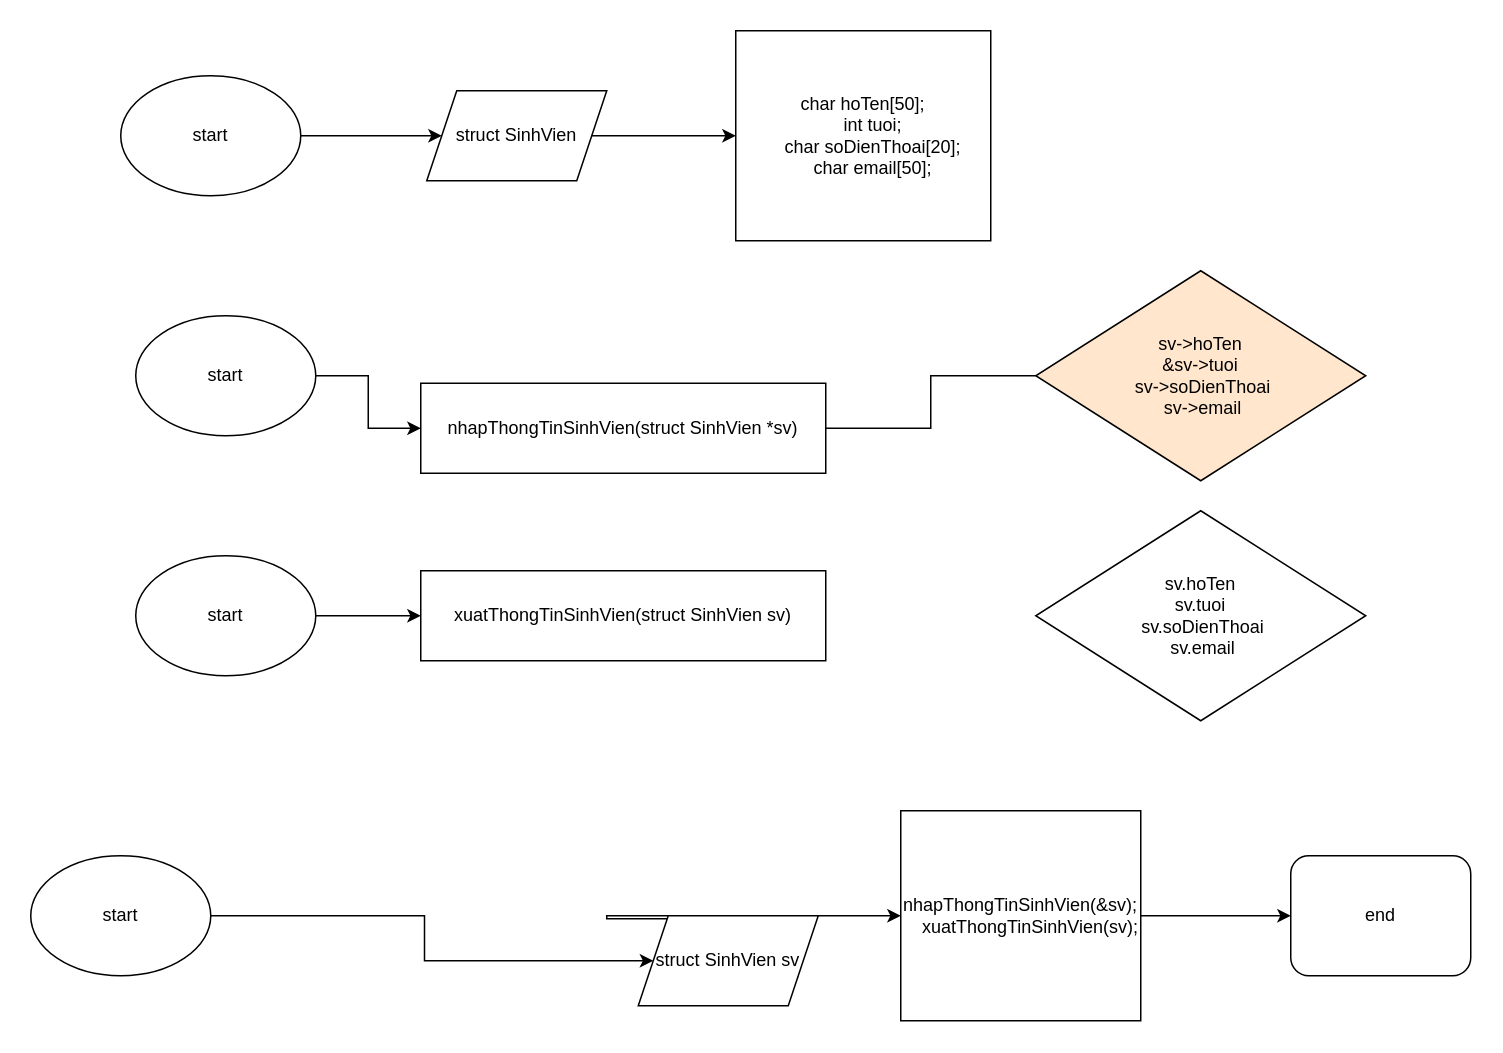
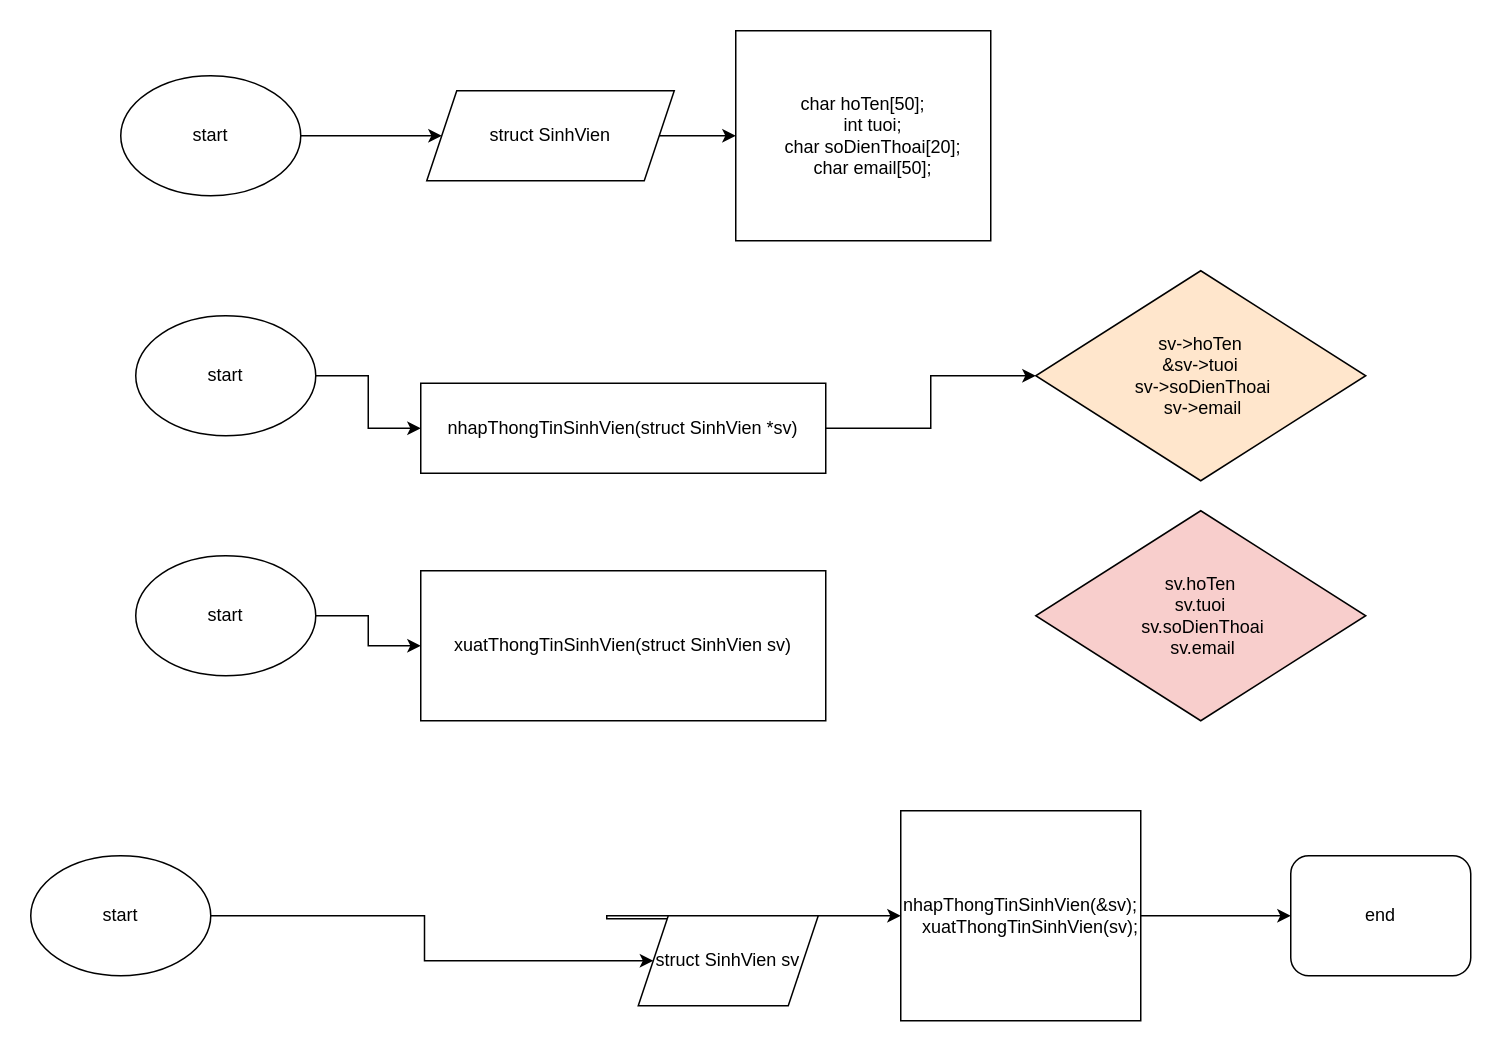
  <mxCell id="0" />
  <mxCell id="1" parent="0" />
  <mxCell id="2" style="edgeStyle=orthogonalEdgeStyle;rounded=0;orthogonalLoop=1;jettySize=auto;html=1;" parent="1" source="3" target="7" edge="1"><mxGeometry relative="1" as="geometry" /></mxCell>
  <mxCell id="3" value="start" style="ellipse;whiteSpace=wrap;html=1;" parent="1" vertex="1"><mxGeometry x="20" y="570" width="120" height="80" as="geometry" /></mxCell>
  <mxCell id="4" value="" style="edgeStyle=orthogonalEdgeStyle;rounded=0;orthogonalLoop=1;jettySize=auto;html=1;" parent="1" source="5" target="8" edge="1"><mxGeometry relative="1" as="geometry" /></mxCell>
  <mxCell id="5" value="&lt;div&gt;nhapThongTinSinhVien(&amp;amp;sv);&lt;/div&gt;&lt;div&gt;&amp;nbsp; &amp;nbsp; xuatThongTinSinhVien(sv);&lt;/div&gt;" style="rounded=0;whiteSpace=wrap;html=1;" parent="1" vertex="1"><mxGeometry x="600" y="540" width="160" height="140" as="geometry" /></mxCell>
  <mxCell id="6" style="edgeStyle=orthogonalEdgeStyle;rounded=0;orthogonalLoop=1;jettySize=auto;html=1;exitX=1;exitY=0.75;exitDx=0;exitDy=0;" parent="1" source="7" target="5" edge="1"><mxGeometry relative="1" as="geometry"><Array as="points"><mxPoint x="404" y="612" /><mxPoint x="404" y="610" /></Array></mxGeometry></mxCell>
  <mxCell id="7" value="struct SinhVien sv" style="shape=parallelogram;perimeter=parallelogramPerimeter;whiteSpace=wrap;html=1;fixedSize=1;" parent="1" vertex="1"><mxGeometry x="425" y="610" width="120" height="60" as="geometry" /></mxCell>
  <mxCell id="8" value="end" style="whiteSpace=wrap;html=1;rounded=1;" parent="1" vertex="1"><mxGeometry x="860" y="570" width="120" height="80" as="geometry" /></mxCell>
  <mxCell id="9" value="" style="edgeStyle=orthogonalEdgeStyle;rounded=0;orthogonalLoop=1;jettySize=auto;html=1;" edge="1" parent="1" source="10" target="12"><mxGeometry relative="1" as="geometry" /></mxCell>
  <mxCell id="10" value="start" style="ellipse;whiteSpace=wrap;html=1;" vertex="1" parent="1"><mxGeometry x="80" y="50" width="120" height="80" as="geometry" /></mxCell>
  <mxCell id="11" value="" style="edgeStyle=orthogonalEdgeStyle;rounded=0;orthogonalLoop=1;jettySize=auto;html=1;" edge="1" parent="1" source="12" target="13"><mxGeometry relative="1" as="geometry" /></mxCell>
- <mxCell id="12" value="struct SinhVien" style="shape=parallelogram;perimeter=parallelogramPerimeter;whiteSpace=wrap;html=1;fixedSize=1;" vertex="1" parent="1"><mxGeometry x="284" y="60" width="120" height="60" as="geometry" /></mxCell>
+ <mxCell id="12" value="struct SinhVien" style="shape=parallelogram;perimeter=parallelogramPerimeter;whiteSpace=wrap;html=1;fixedSize=1;" vertex="1" parent="1"><mxGeometry x="284" y="60" width="165" height="60" as="geometry" /></mxCell>
  <mxCell id="13" value="char hoTen[50];&lt;br&gt;&amp;nbsp; &amp;nbsp; int tuoi;&lt;br&gt;&amp;nbsp; &amp;nbsp; char soDienThoai[20];&lt;br&gt;&amp;nbsp; &amp;nbsp; char email[50];&lt;br&gt;" style="rounded=0;whiteSpace=wrap;html=1;" vertex="1" parent="1"><mxGeometry x="490" y="20" width="170" height="140" as="geometry" /></mxCell>
  <mxCell id="14" style="edgeStyle=orthogonalEdgeStyle;rounded=0;orthogonalLoop=1;jettySize=auto;html=1;" edge="1" parent="1" source="15" target="17"><mxGeometry relative="1" as="geometry" /></mxCell>
  <mxCell id="15" value="start" style="ellipse;whiteSpace=wrap;html=1;" vertex="1" parent="1"><mxGeometry x="90" width="120" height="80" as="geometry" y="210" /></mxCell>
- <mxCell id="16" style="edgeStyle=orthogonalEdgeStyle;rounded=0;orthogonalLoop=1;jettySize=auto;html=1;endArrow=none;" edge="1" parent="1" source="17" target="18"><mxGeometry relative="1" as="geometry" /></mxCell>
+ <mxCell id="16" style="edgeStyle=orthogonalEdgeStyle;rounded=0;orthogonalLoop=1;jettySize=auto;html=1;" edge="1" parent="1" source="17" target="18"><mxGeometry relative="1" as="geometry" /></mxCell>
  <mxCell id="17" value="nhapThongTinSinhVien(struct SinhVien *sv)" style="rounded=0;whiteSpace=wrap;html=1;shape=label;fixedSize=1;" vertex="1" parent="1"><mxGeometry x="280" y="255" width="270" height="60" as="geometry" /></mxCell>
  <mxCell id="18" value="sv-&amp;gt;hoTen&lt;br&gt;&amp;amp;sv-&amp;gt;tuoi&lt;br&gt;&amp;nbsp;sv-&amp;gt;soDienThoai&lt;br&gt;&amp;nbsp;sv-&amp;gt;email" style="rhombus;whiteSpace=wrap;html=1;fillColor=#ffe6cc;" vertex="1" parent="1"><mxGeometry x="690" y="180" width="220" height="140" as="geometry" /></mxCell>
  <mxCell id="19" style="edgeStyle=orthogonalEdgeStyle;rounded=0;orthogonalLoop=1;jettySize=auto;html=1;" edge="1" parent="1" source="20" target="21"><mxGeometry relative="1" as="geometry" /></mxCell>
  <mxCell id="20" value="start" style="ellipse;whiteSpace=wrap;html=1;" vertex="1" parent="1"><mxGeometry x="90" y="370" width="120" height="80" as="geometry" /></mxCell>
- <mxCell id="21" value="xuatThongTinSinhVien(struct SinhVien sv)" style="rounded=0;whiteSpace=wrap;html=1;shape=label;fixedSize=1;" vertex="1" parent="1"><mxGeometry x="280" y="380" width="270" height="60" as="geometry" /></mxCell>
- <mxCell id="22" value="sv.hoTen&lt;br&gt;sv.tuoi&lt;br&gt;&amp;nbsp;sv.soDienThoai&lt;br&gt;&amp;nbsp;sv.email" style="rhombus;whiteSpace=wrap;html=1;" vertex="1" parent="1"><mxGeometry x="690" y="340" width="220" height="140" as="geometry" /></mxCell>
+ <mxCell id="21" value="xuatThongTinSinhVien(struct SinhVien sv)" style="rounded=0;whiteSpace=wrap;html=1;shape=label;fixedSize=1;" vertex="1" parent="1"><mxGeometry x="280" y="380" width="270" height="100" as="geometry" /></mxCell>
+ <mxCell id="22" value="sv.hoTen&lt;br&gt;sv.tuoi&lt;br&gt;&amp;nbsp;sv.soDienThoai&lt;br&gt;&amp;nbsp;sv.email" style="rhombus;whiteSpace=wrap;html=1;fillColor=#f8cecc;" vertex="1" parent="1"><mxGeometry x="690" y="340" width="220" height="140" as="geometry" /></mxCell>
